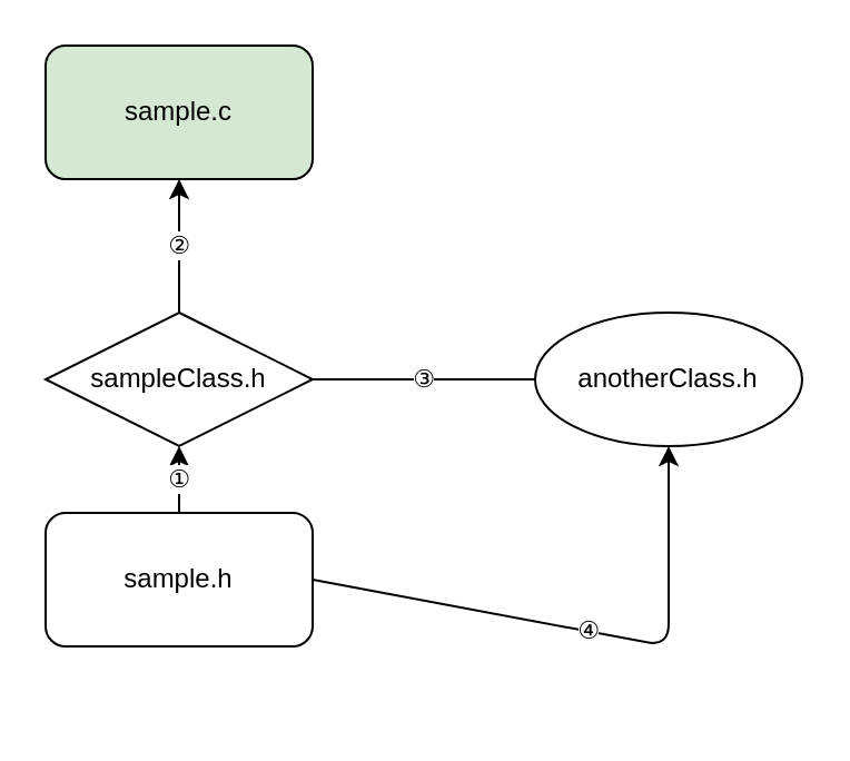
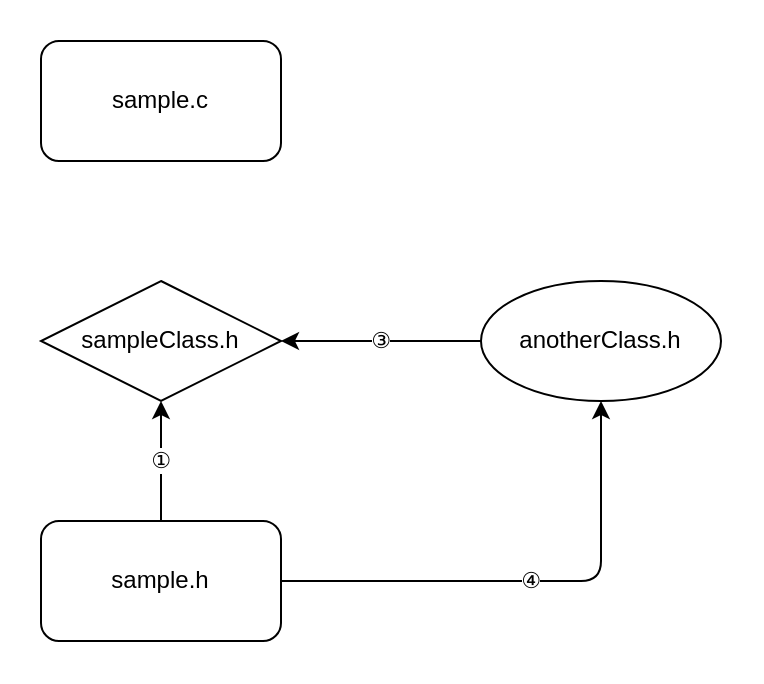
  <mxCell id="0" />
  <mxCell id="1" parent="0" />
- <mxCell id="2" value="sample.c" style="rounded=1;whiteSpace=wrap;html=1;fillColor=#d5e8d4;" vertex="1" parent="1"><mxGeometry x="20" y="20" width="120" height="60" as="geometry" /></mxCell>
- <mxCell id="3" value="sample.h" style="rounded=1;whiteSpace=wrap;html=1;" vertex="1" parent="1"><mxGeometry x="20" y="230" width="120" height="60" as="geometry" /></mxCell>
+ <mxCell id="2" value="sample.c" style="rounded=1;whiteSpace=wrap;html=1;" vertex="1" parent="1"><mxGeometry x="20" y="20" width="120" height="60" as="geometry" /></mxCell>
+ <mxCell id="3" value="sample.h" style="rounded=1;whiteSpace=wrap;html=1;" vertex="1" parent="1"><mxGeometry x="20" y="260" width="120" height="60" as="geometry" /></mxCell>
  <mxCell id="4" value="sampleClass.h" style="rhombus;whiteSpace=wrap;html=1;" vertex="1" parent="1"><mxGeometry x="20" y="140" width="120" height="60" as="geometry" /></mxCell>
- <mxCell id="5" value="③" style="edgeStyle=orthogonalEdgeStyle;rounded=0;orthogonalLoop=1;jettySize=auto;html=1;entryX=1;entryY=0.5;entryDx=0;entryDy=0;endArrow=none;" edge="1" parent="1" source="6" target="4"><mxGeometry relative="1" as="geometry" /></mxCell>
+ <mxCell id="5" value="③" style="edgeStyle=orthogonalEdgeStyle;rounded=0;orthogonalLoop=1;jettySize=auto;html=1;entryX=1;entryY=0.5;entryDx=0;entryDy=0;" edge="1" parent="1" source="6" target="4"><mxGeometry relative="1" as="geometry" /></mxCell>
  <mxCell id="6" value="anotherClass.h" style="ellipse;whiteSpace=wrap;html=1;" vertex="1" parent="1"><mxGeometry x="240" y="140" width="120" height="60" as="geometry" /></mxCell>
- <mxCell id="7" value="②" style="endArrow=classic;html=1;entryX=0.5;entryY=1;entryDx=0;entryDy=0;" edge="1" parent="1" source="4" target="2"><mxGeometry width="50" height="50" relative="1" as="geometry"><mxPoint x="280" y="250" as="sourcePoint" /><mxPoint x="330" y="200" as="targetPoint" /></mxGeometry></mxCell>
  <mxCell id="8" value="①" style="endArrow=classic;html=1;entryX=0.5;entryY=1;entryDx=0;entryDy=0;" edge="1" parent="1" source="3" target="4"><mxGeometry width="50" height="50" relative="1" as="geometry"><mxPoint x="90" y="150" as="sourcePoint" /><mxPoint x="90" y="90" as="targetPoint" /></mxGeometry></mxCell>
  <mxCell id="9" value="④" style="endArrow=classic;html=1;entryX=0.5;entryY=1;entryDx=0;entryDy=0;exitX=1;exitY=0.5;exitDx=0;exitDy=0;" edge="1" parent="1" source="3" target="6"><mxGeometry width="50" height="50" relative="1" as="geometry"><mxPoint x="90" y="270" as="sourcePoint" /><mxPoint x="90" y="210" as="targetPoint" /><Array as="points"><mxPoint x="300" y="290" /></Array></mxGeometry></mxCell>
